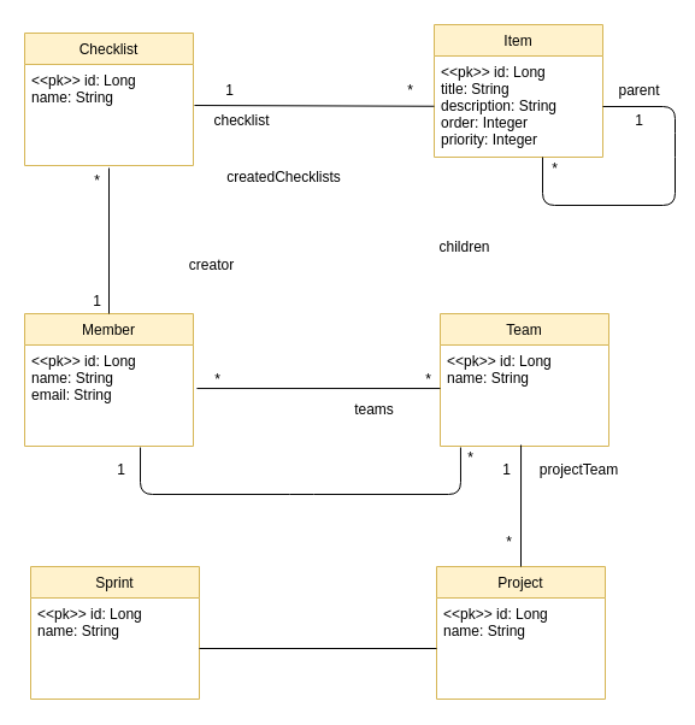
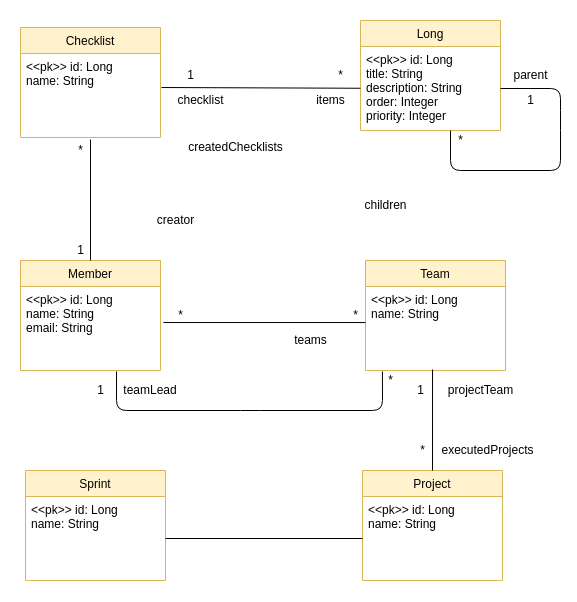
  <mxCell id="0" />
  <mxCell id="1" parent="0" />
  <mxCell id="2" value="Checklist" style="swimlane;fontStyle=0;childLayout=stackLayout;horizontal=1;startSize=26;horizontalStack=0;resizeParent=1;resizeParentMax=0;resizeLast=0;collapsible=1;marginBottom=0;fillColor=#fff2cc;strokeColor=#d6b656;" parent="1" vertex="1"><mxGeometry x="20" y="27" width="140" height="110" as="geometry" /></mxCell>
  <mxCell id="3" value="&lt;&lt;pk&gt;&gt; id: Long&#10;name: String&#10;&#10;&#10;&#10; " style="text;strokeColor=none;fillColor=none;align=left;verticalAlign=top;spacingLeft=4;spacingRight=4;overflow=hidden;rotatable=0;points=[[0,0.5],[1,0.5]];portConstraint=eastwest;" parent="2" vertex="1"><mxGeometry y="26" width="140" height="84" as="geometry" /></mxCell>
- <mxCell id="4" value="Item" style="swimlane;fontStyle=0;childLayout=stackLayout;horizontal=1;startSize=26;horizontalStack=0;resizeParent=1;resizeParentMax=0;resizeLast=0;collapsible=1;marginBottom=0;fillColor=#fff2cc;strokeColor=#d6b656;" parent="1" vertex="1"><mxGeometry x="360" y="20" width="140" height="110" as="geometry" /></mxCell>
+ <mxCell id="4" value="Long" style="swimlane;fontStyle=0;childLayout=stackLayout;horizontal=1;startSize=26;horizontalStack=0;resizeParent=1;resizeParentMax=0;resizeLast=0;collapsible=1;marginBottom=0;fillColor=#fff2cc;strokeColor=#d6b656;" parent="1" vertex="1"><mxGeometry x="360" y="20" width="140" height="110" as="geometry" /></mxCell>
  <mxCell id="5" value="&lt;&lt;pk&gt;&gt; id: Long&#10;title: String&#10;description: String&#10;order: Integer&#10;priority: Integer&#10;&#10;&#10; " style="text;strokeColor=none;fillColor=none;align=left;verticalAlign=top;spacingLeft=4;spacingRight=4;overflow=hidden;rotatable=0;points=[[0,0.5],[1,0.5]];portConstraint=eastwest;" parent="4" vertex="1"><mxGeometry y="26" width="140" height="84" as="geometry" /></mxCell>
  <mxCell id="6" value="" style="endArrow=none;html=1;entryX=0.643;entryY=1;entryDx=0;entryDy=0;entryPerimeter=0;exitX=1;exitY=0.5;exitDx=0;exitDy=0;" parent="4" source="5" target="5" edge="1"><mxGeometry width="50" height="50" relative="1" as="geometry"><mxPoint x="-50" y="290" as="sourcePoint" /><mxPoint y="240" as="targetPoint" /><Array as="points"><mxPoint x="200" y="68" /><mxPoint x="200" y="100" /><mxPoint x="200" y="150" /><mxPoint x="90" y="150" /></Array></mxGeometry></mxCell>
  <mxCell id="7" value="" style="endArrow=none;html=1;exitX=1.007;exitY=0.405;exitDx=0;exitDy=0;exitPerimeter=0;" parent="1" source="3" target="5" edge="1"><mxGeometry width="50" height="50" relative="1" as="geometry"><mxPoint x="310" y="300" as="sourcePoint" /><mxPoint x="360" y="250" as="targetPoint" /></mxGeometry></mxCell>
  <mxCell id="8" value="*" style="text;html=1;align=center;verticalAlign=middle;resizable=0;points=[];autosize=1;strokeColor=none;" parent="1" vertex="1"><mxGeometry x="330" y="65" width="20" height="20" as="geometry" /></mxCell>
+ <mxCell id="9" value="items" style="text;html=1;align=center;verticalAlign=middle;resizable=0;points=[];autosize=1;strokeColor=none;" parent="1" vertex="1"><mxGeometry x="310" y="90" width="40" height="20" as="geometry" /></mxCell>
  <mxCell id="10" value="1" style="text;html=1;align=center;verticalAlign=middle;resizable=0;points=[];autosize=1;strokeColor=none;" parent="1" vertex="1"><mxGeometry x="180" y="65" width="20" height="20" as="geometry" /></mxCell>
  <mxCell id="11" value="checklist" style="text;html=1;align=center;verticalAlign=middle;resizable=0;points=[];autosize=1;strokeColor=none;" parent="1" vertex="1"><mxGeometry x="170" y="90" width="60" height="20" as="geometry" /></mxCell>
  <mxCell id="12" value="parent" style="text;html=1;align=center;verticalAlign=middle;resizable=0;points=[];autosize=1;strokeColor=none;" parent="1" vertex="1"><mxGeometry x="505" y="65" width="50" height="20" as="geometry" /></mxCell>
  <mxCell id="13" value="1" style="text;html=1;align=center;verticalAlign=middle;resizable=0;points=[];autosize=1;strokeColor=none;" parent="1" vertex="1"><mxGeometry x="520" y="90" width="20" height="20" as="geometry" /></mxCell>
  <mxCell id="14" value="*" style="text;html=1;align=center;verticalAlign=middle;resizable=0;points=[];autosize=1;strokeColor=none;" parent="1" vertex="1"><mxGeometry x="450" y="130" width="20" height="20" as="geometry" /></mxCell>
  <mxCell id="15" value="children" style="text;html=1;align=center;verticalAlign=middle;resizable=0;points=[];autosize=1;strokeColor=none;" parent="1" vertex="1"><mxGeometry x="355" y="195" width="60" height="20" as="geometry" /></mxCell>
  <mxCell id="16" value="Member" style="swimlane;fontStyle=0;childLayout=stackLayout;horizontal=1;startSize=26;horizontalStack=0;resizeParent=1;resizeParentMax=0;resizeLast=0;collapsible=1;marginBottom=0;fillColor=#fff2cc;strokeColor=#d6b656;" vertex="1" parent="1"><mxGeometry x="20" y="260" width="140" height="110" as="geometry" /></mxCell>
  <mxCell id="17" value="&lt;&lt;pk&gt;&gt; id: Long&#10;name: String&#10;email: String&#10;&#10;&#10; " style="text;strokeColor=none;fillColor=none;align=left;verticalAlign=top;spacingLeft=4;spacingRight=4;overflow=hidden;rotatable=0;points=[[0,0.5],[1,0.5]];portConstraint=eastwest;" vertex="1" parent="16"><mxGeometry y="26" width="140" height="84" as="geometry" /></mxCell>
  <mxCell id="18" value="Team" style="swimlane;fontStyle=0;childLayout=stackLayout;horizontal=1;startSize=26;horizontalStack=0;resizeParent=1;resizeParentMax=0;resizeLast=0;collapsible=1;marginBottom=0;fillColor=#fff2cc;strokeColor=#d6b656;" vertex="1" parent="1"><mxGeometry x="365" y="260" width="140" height="110" as="geometry" /></mxCell>
  <mxCell id="19" value="&lt;&lt;pk&gt;&gt; id: Long&#10;name: String" style="text;strokeColor=none;fillColor=none;align=left;verticalAlign=top;spacingLeft=4;spacingRight=4;overflow=hidden;rotatable=0;points=[[0,0.5],[1,0.5]];portConstraint=eastwest;" vertex="1" parent="18"><mxGeometry y="26" width="140" height="84" as="geometry" /></mxCell>
  <mxCell id="20" value="" style="endArrow=none;html=1;exitX=1.021;exitY=0.429;exitDx=0;exitDy=0;exitPerimeter=0;entryX=0;entryY=0.429;entryDx=0;entryDy=0;entryPerimeter=0;" edge="1" parent="1" source="17" target="19"><mxGeometry width="50" height="50" relative="1" as="geometry"><mxPoint x="230" y="350" as="sourcePoint" /><mxPoint x="280" y="300" as="targetPoint" /></mxGeometry></mxCell>
  <mxCell id="21" value="*" style="text;html=1;align=center;verticalAlign=middle;resizable=0;points=[];autosize=1;strokeColor=none;" vertex="1" parent="1"><mxGeometry x="170" y="305" width="20" height="20" as="geometry" /></mxCell>
  <mxCell id="22" value="*" style="text;html=1;align=center;verticalAlign=middle;resizable=0;points=[];autosize=1;strokeColor=none;" vertex="1" parent="1"><mxGeometry x="345" y="305" width="20" height="20" as="geometry" /></mxCell>
  <mxCell id="23" value="teams" style="text;html=1;align=center;verticalAlign=middle;resizable=0;points=[];autosize=1;strokeColor=none;" vertex="1" parent="1"><mxGeometry x="285" y="330" width="50" height="20" as="geometry" /></mxCell>
  <mxCell id="24" value="" style="endArrow=none;html=1;entryX=0.5;entryY=1.024;entryDx=0;entryDy=0;entryPerimeter=0;" edge="1" parent="1" source="16" target="3"><mxGeometry width="50" height="50" relative="1" as="geometry"><mxPoint x="310" y="310" as="sourcePoint" /><mxPoint x="360" y="260" as="targetPoint" /></mxGeometry></mxCell>
  <mxCell id="25" value="*" style="text;html=1;align=center;verticalAlign=middle;resizable=0;points=[];autosize=1;strokeColor=none;" vertex="1" parent="1"><mxGeometry x="70" y="140" width="20" height="20" as="geometry" /></mxCell>
  <mxCell id="26" value="createdChecklists" style="text;html=1;align=center;verticalAlign=middle;resizable=0;points=[];autosize=1;strokeColor=none;" vertex="1" parent="1"><mxGeometry x="180" y="137" width="110" height="20" as="geometry" /></mxCell>
  <mxCell id="27" value="1" style="text;html=1;align=center;verticalAlign=middle;resizable=0;points=[];autosize=1;strokeColor=none;" vertex="1" parent="1"><mxGeometry x="70" y="240" width="20" height="20" as="geometry" /></mxCell>
  <mxCell id="28" value="creator" style="text;html=1;align=center;verticalAlign=middle;resizable=0;points=[];autosize=1;strokeColor=none;" vertex="1" parent="1"><mxGeometry x="150" y="210" width="50" height="20" as="geometry" /></mxCell>
  <mxCell id="29" value="Project" style="swimlane;fontStyle=0;childLayout=stackLayout;horizontal=1;startSize=26;horizontalStack=0;resizeParent=1;resizeParentMax=0;resizeLast=0;collapsible=1;marginBottom=0;fillColor=#fff2cc;strokeColor=#d6b656;" vertex="1" parent="1"><mxGeometry x="362" y="470" width="140" height="110" as="geometry" /></mxCell>
  <mxCell id="30" value="&lt;&lt;pk&gt;&gt; id: Long&#10;name: String&#10;&#10;&#10; " style="text;strokeColor=none;fillColor=none;align=left;verticalAlign=top;spacingLeft=4;spacingRight=4;overflow=hidden;rotatable=0;points=[[0,0.5],[1,0.5]];portConstraint=eastwest;" vertex="1" parent="29"><mxGeometry y="26" width="140" height="84" as="geometry" /></mxCell>
  <mxCell id="31" value="" style="endArrow=none;html=1;entryX=0.479;entryY=0.988;entryDx=0;entryDy=0;entryPerimeter=0;exitX=0.5;exitY=0;exitDx=0;exitDy=0;" edge="1" parent="1" source="29" target="19"><mxGeometry width="50" height="50" relative="1" as="geometry"><mxPoint x="210" y="310" as="sourcePoint" /><mxPoint x="260" y="260" as="targetPoint" /></mxGeometry></mxCell>
+ <mxCell id="32" value="executedProjects" style="text;html=1;align=center;verticalAlign=middle;resizable=0;points=[];autosize=1;strokeColor=none;" vertex="1" parent="1"><mxGeometry x="432" y="440" width="110" height="20" as="geometry" /></mxCell>
  <mxCell id="33" value="projectTeam" style="text;html=1;align=center;verticalAlign=middle;resizable=0;points=[];autosize=1;strokeColor=none;" vertex="1" parent="1"><mxGeometry x="440" y="380" width="80" height="20" as="geometry" /></mxCell>
  <mxCell id="34" value="*" style="text;html=1;align=center;verticalAlign=middle;resizable=0;points=[];autosize=1;strokeColor=none;" vertex="1" parent="1"><mxGeometry x="412" y="440" width="20" height="20" as="geometry" /></mxCell>
  <mxCell id="35" value="1" style="text;html=1;align=center;verticalAlign=middle;resizable=0;points=[];autosize=1;strokeColor=none;" vertex="1" parent="1"><mxGeometry x="410" y="380" width="20" height="20" as="geometry" /></mxCell>
  <mxCell id="36" value="" style="endArrow=none;html=1;entryX=0.121;entryY=1.012;entryDx=0;entryDy=0;entryPerimeter=0;exitX=0.686;exitY=1.012;exitDx=0;exitDy=0;exitPerimeter=0;" edge="1" parent="1" source="17" target="19"><mxGeometry width="50" height="50" relative="1" as="geometry"><mxPoint x="210" y="300" as="sourcePoint" /><mxPoint x="260" y="250" as="targetPoint" /><Array as="points"><mxPoint x="116" y="410" /><mxPoint x="250" y="410" /><mxPoint x="382" y="410" /></Array></mxGeometry></mxCell>
+ <mxCell id="37" value="teamLead" style="text;html=1;strokeColor=none;fillColor=none;align=center;verticalAlign=middle;whiteSpace=wrap;rounded=0;" vertex="1" parent="1"><mxGeometry x="130" y="380" width="40" height="20" as="geometry" /></mxCell>
  <mxCell id="38" value="1" style="text;html=1;align=center;verticalAlign=middle;resizable=0;points=[];autosize=1;strokeColor=none;" vertex="1" parent="1"><mxGeometry x="90" y="380" width="20" height="20" as="geometry" /></mxCell>
  <mxCell id="39" value="*" style="text;html=1;align=center;verticalAlign=middle;resizable=0;points=[];autosize=1;strokeColor=none;" vertex="1" parent="1"><mxGeometry x="380" y="370" width="20" height="20" as="geometry" /></mxCell>
  <mxCell id="40" value="Sprint" style="swimlane;fontStyle=0;childLayout=stackLayout;horizontal=1;startSize=26;horizontalStack=0;resizeParent=1;resizeParentMax=0;resizeLast=0;collapsible=1;marginBottom=0;fillColor=#fff2cc;strokeColor=#d6b656;" vertex="1" parent="1"><mxGeometry x="25" y="470" width="140" height="110" as="geometry" /></mxCell>
  <mxCell id="41" value="&lt;&lt;pk&gt;&gt; id: Long&#10;name: String&#10;&#10;&#10; " style="text;strokeColor=none;fillColor=none;align=left;verticalAlign=top;spacingLeft=4;spacingRight=4;overflow=hidden;rotatable=0;points=[[0,0.5],[1,0.5]];portConstraint=eastwest;" vertex="1" parent="40"><mxGeometry y="26" width="140" height="84" as="geometry" /></mxCell>
  <mxCell id="42" value="" style="endArrow=none;html=1;entryX=0;entryY=0.5;entryDx=0;entryDy=0;exitX=1;exitY=0.5;exitDx=0;exitDy=0;" edge="1" parent="1" source="41" target="30"><mxGeometry width="50" height="50" relative="1" as="geometry"><mxPoint x="210" y="300" as="sourcePoint" /><mxPoint x="260" y="250" as="targetPoint" /></mxGeometry></mxCell>
